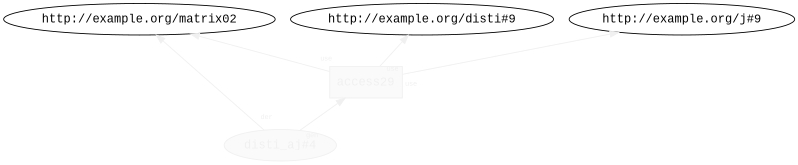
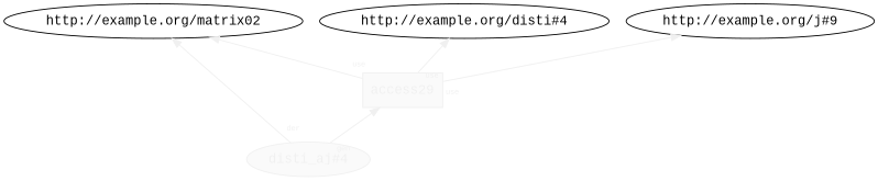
  digraph {
    rankdir=BT
    fontname="Liberation Mono"
    node [fontname="Liberation Mono"]
    edge [color="#F0F0F0" fontcolor="#F0F0F0" hide=true labelangle=60.0 labeldistance=1.5 labelfontsize=8 rotation=20 taillabel=use fontname="Liberation Mono"]
    n1 [color="#F0F0F0" fillcolor="#FAFAFA" fontcolor="#F0F0F0" hide=true label="disti_aj#4" style=filled]
    n2 [color="#F0F0F0" fillcolor="#FAFAFA" fontcolor="#F0F0F0" hide=true label=access29 shape=polygon sides=4 style=filled]
    "http://example.org/matrix02"
-   "http://example.org/disti#4" [label="http://example.org/disti#9"]
+   "http://example.org/disti#4"
    "http://example.org/j#9"
    n1 -> n2 [taillabel=gen]
    n1 -> "http://example.org/matrix02" [taillabel=der]
    n2 -> "http://example.org/matrix02"
    n2 -> "http://example.org/disti#4"
    n2 -> "http://example.org/j#9"
  }
